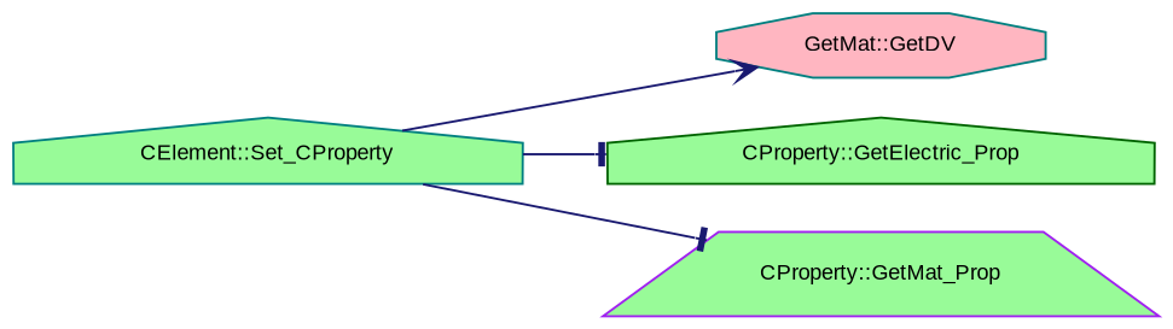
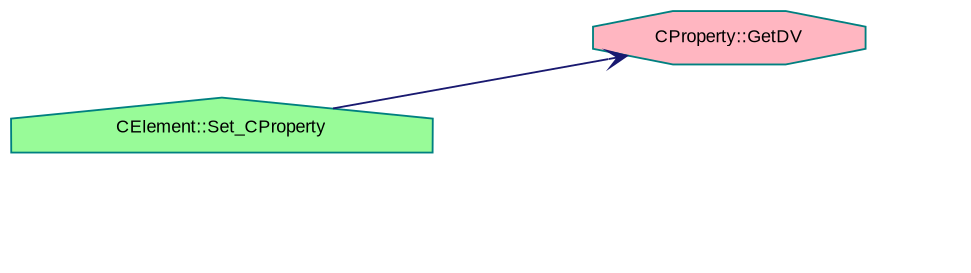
  digraph {
    fontname="Liberation Sans"
    rankdir=LR
    node [color=teal fillcolor=palegreen fontname="Liberation Sans" fontsize=10 shape=house style=filled]
    edge [arrowhead=tee color=midnightblue fontname="Liberation Sans" fontsize=10 labelfontname=Helvetica labelfontsize=10 style=solid]
    n1 [fontcolor=black height=0.2 label="CElement::Set_CProperty" width=0.4]
-   n2 [fillcolor=lightpink height=0.2 label="GetMat::GetDV" shape=octagon width=0.4]
-   n3 [color=darkgreen height=0.2 label="CProperty::GetElectric_Prop" width=0.4]
-   n4 [color=purple height=0.2 label="CProperty::GetMat_Prop" shape=trapezium width=0.4]
+   n2 [fillcolor=lightpink height=0.2 label="CProperty::GetDV" shape=octagon width=0.4]
    n1 -> n2 [arrowhead=vee]
-   n1 -> n3
-   n1 -> n4
  }
